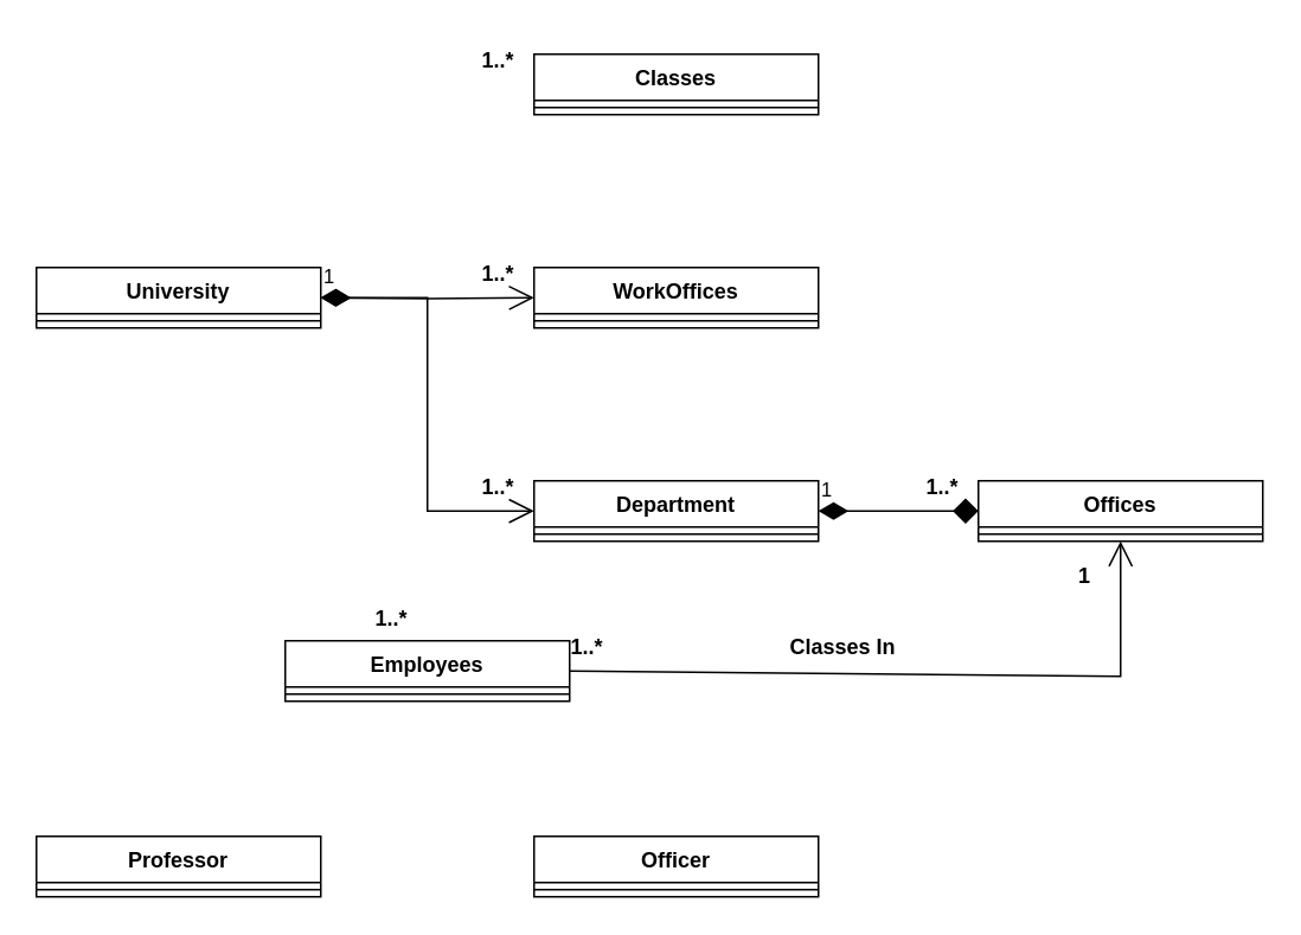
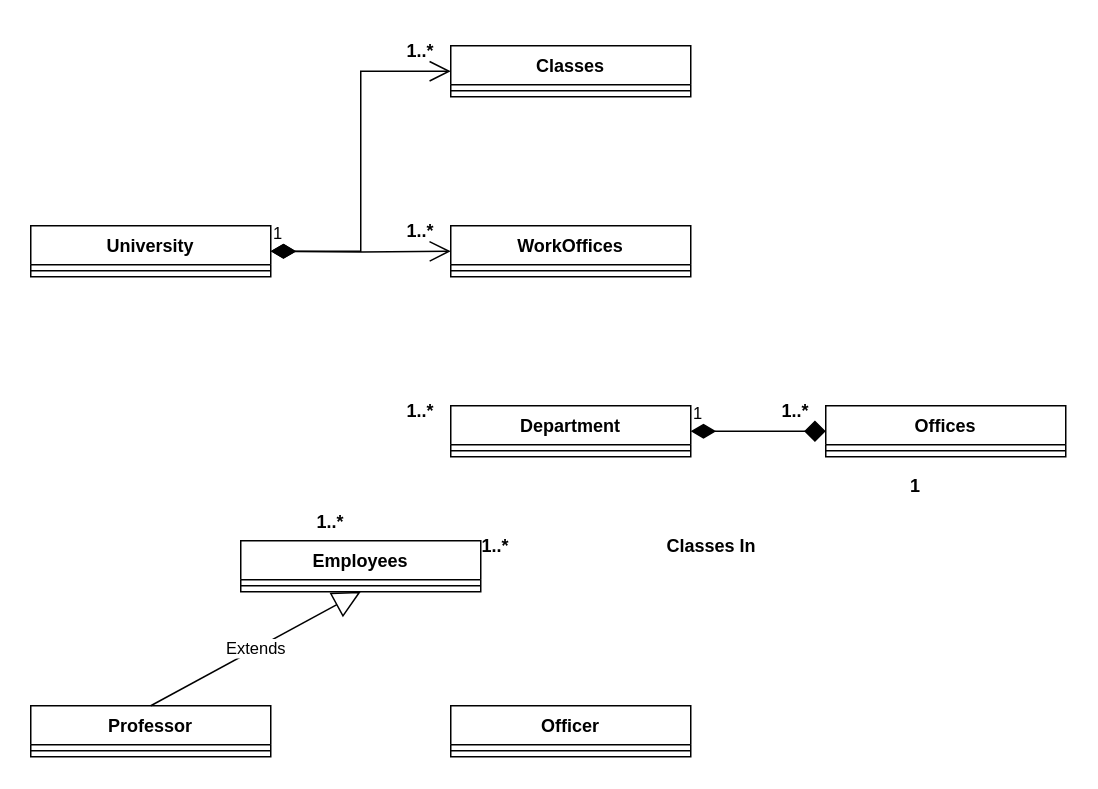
  <mxCell id="0" />
  <mxCell id="1" parent="0" />
  <mxCell id="2" value="University" style="swimlane;fontStyle=1;align=center;verticalAlign=top;childLayout=stackLayout;horizontal=1;startSize=26;horizontalStack=0;resizeParent=1;resizeParentMax=0;resizeLast=0;collapsible=1;marginBottom=0;" vertex="1" parent="1"><mxGeometry y="150" width="160" height="34" as="geometry" x="20" /></mxCell>
  <mxCell id="3" value="" style="line;strokeWidth=1;fillColor=none;align=left;verticalAlign=middle;spacingTop=-1;spacingLeft=3;spacingRight=3;rotatable=0;labelPosition=right;points=[];portConstraint=eastwest;strokeColor=inherit;" vertex="1" parent="2"><mxGeometry y="26" width="160" height="8" as="geometry" /></mxCell>
  <mxCell id="4" value="Classes" style="swimlane;fontStyle=1;align=center;verticalAlign=top;childLayout=stackLayout;horizontal=1;startSize=26;horizontalStack=0;resizeParent=1;resizeParentMax=0;resizeLast=0;collapsible=1;marginBottom=0;" vertex="1" parent="1"><mxGeometry x="300" y="30" width="160" height="34" as="geometry" /></mxCell>
  <mxCell id="5" value="" style="line;strokeWidth=1;fillColor=none;align=left;verticalAlign=middle;spacingTop=-1;spacingLeft=3;spacingRight=3;rotatable=0;labelPosition=right;points=[];portConstraint=eastwest;strokeColor=inherit;" vertex="1" parent="4"><mxGeometry y="26" width="160" height="8" as="geometry" /></mxCell>
  <mxCell id="6" value="WorkOffices" style="swimlane;fontStyle=1;align=center;verticalAlign=top;childLayout=stackLayout;horizontal=1;startSize=26;horizontalStack=0;resizeParent=1;resizeParentMax=0;resizeLast=0;collapsible=1;marginBottom=0;" vertex="1" parent="1"><mxGeometry x="300" y="150" width="160" height="34" as="geometry" /></mxCell>
  <mxCell id="7" value="" style="line;strokeWidth=1;fillColor=none;align=left;verticalAlign=middle;spacingTop=-1;spacingLeft=3;spacingRight=3;rotatable=0;labelPosition=right;points=[];portConstraint=eastwest;strokeColor=inherit;" vertex="1" parent="6"><mxGeometry y="26" width="160" height="8" as="geometry" /></mxCell>
  <mxCell id="8" value="Department" style="swimlane;fontStyle=1;align=center;verticalAlign=top;childLayout=stackLayout;horizontal=1;startSize=26;horizontalStack=0;resizeParent=1;resizeParentMax=0;resizeLast=0;collapsible=1;marginBottom=0;" vertex="1" parent="1"><mxGeometry x="300" y="270" width="160" height="34" as="geometry" /></mxCell>
  <mxCell id="9" value="" style="line;strokeWidth=1;fillColor=none;align=left;verticalAlign=middle;spacingTop=-1;spacingLeft=3;spacingRight=3;rotatable=0;labelPosition=right;points=[];portConstraint=eastwest;strokeColor=inherit;" vertex="1" parent="8"><mxGeometry y="26" width="160" height="8" as="geometry" /></mxCell>
- <mxCell id="10" value="1" style="endArrow=open;html=1;endSize=12;startArrow=diamondThin;startSize=14;startFill=1;edgeStyle=orthogonalEdgeStyle;align=left;verticalAlign=bottom;rounded=0;exitX=1;exitY=0.5;exitDx=0;exitDy=0;entryX=0;entryY=0.5;entryDx=0;entryDy=0;" edge="1" parent="1" source="2" target="8"><mxGeometry x="-1" y="3" relative="1" as="geometry"><mxPoint x="90" y="230" as="sourcePoint" /><mxPoint x="260" y="300" as="targetPoint" /></mxGeometry></mxCell>
  <mxCell id="11" value="1" style="endArrow=open;html=1;endSize=12;startArrow=diamondThin;startSize=14;startFill=1;edgeStyle=orthogonalEdgeStyle;align=left;verticalAlign=bottom;rounded=0;entryX=0;entryY=0.5;entryDx=0;entryDy=0;" edge="1" parent="1" target="6"><mxGeometry x="-1" y="3" relative="1" as="geometry"><mxPoint x="180" y="167" as="sourcePoint" /><mxPoint x="300" y="90" as="targetPoint" /></mxGeometry></mxCell>
+ <mxCell id="12" value="1" style="endArrow=open;html=1;endSize=12;startArrow=diamondThin;startSize=14;startFill=1;edgeStyle=orthogonalEdgeStyle;align=left;verticalAlign=bottom;rounded=0;entryX=0;entryY=0.5;entryDx=0;entryDy=0;exitX=1;exitY=0.5;exitDx=0;exitDy=0;" edge="1" parent="1" source="2" target="4"><mxGeometry x="-1" y="3" relative="1" as="geometry"><mxPoint x="120" y="70" as="sourcePoint" /><mxPoint x="280" y="70" as="targetPoint" /></mxGeometry></mxCell>
  <mxCell id="13" value="Offices&#10;" style="swimlane;fontStyle=1;align=center;verticalAlign=top;childLayout=stackLayout;horizontal=1;startSize=26;horizontalStack=0;resizeParent=1;resizeParentMax=0;resizeLast=0;collapsible=1;marginBottom=0;" vertex="1" parent="1"><mxGeometry x="550" y="270" width="160" height="34" as="geometry" /></mxCell>
  <mxCell id="14" value="" style="line;strokeWidth=1;fillColor=none;align=left;verticalAlign=middle;spacingTop=-1;spacingLeft=3;spacingRight=3;rotatable=0;labelPosition=right;points=[];portConstraint=eastwest;strokeColor=inherit;" vertex="1" parent="13"><mxGeometry y="26" width="160" height="8" as="geometry" /></mxCell>
  <mxCell id="15" value="1" style="endArrow=diamond;html=1;endSize=12;startArrow=diamondThin;startSize=14;startFill=1;edgeStyle=orthogonalEdgeStyle;align=left;verticalAlign=bottom;rounded=0;entryX=0;entryY=0.5;entryDx=0;entryDy=0;exitX=1;exitY=0.5;exitDx=0;exitDy=0;" edge="1" parent="1" source="8" target="13"><mxGeometry x="-1" y="3" relative="1" as="geometry"><mxPoint x="450" y="340" as="sourcePoint" /><mxPoint x="610" y="340" as="targetPoint" /></mxGeometry></mxCell>
  <mxCell id="16" value="Employees" style="swimlane;fontStyle=1;align=center;verticalAlign=top;childLayout=stackLayout;horizontal=1;startSize=26;horizontalStack=0;resizeParent=1;resizeParentMax=0;resizeLast=0;collapsible=1;marginBottom=0;" vertex="1" parent="1"><mxGeometry x="160" y="360" width="160" height="34" as="geometry" /></mxCell>
  <mxCell id="17" value="" style="line;strokeWidth=1;fillColor=none;align=left;verticalAlign=middle;spacingTop=-1;spacingLeft=3;spacingRight=3;rotatable=0;labelPosition=right;points=[];portConstraint=eastwest;strokeColor=inherit;" vertex="1" parent="16"><mxGeometry y="26" width="160" height="8" as="geometry" /></mxCell>
  <mxCell id="18" value="Professor" style="swimlane;fontStyle=1;align=center;verticalAlign=top;childLayout=stackLayout;horizontal=1;startSize=26;horizontalStack=0;resizeParent=1;resizeParentMax=0;resizeLast=0;collapsible=1;marginBottom=0;" vertex="1" parent="1"><mxGeometry y="470" width="160" height="34" as="geometry" x="20" /></mxCell>
  <mxCell id="19" value="" style="line;strokeWidth=1;fillColor=none;align=left;verticalAlign=middle;spacingTop=-1;spacingLeft=3;spacingRight=3;rotatable=0;labelPosition=right;points=[];portConstraint=eastwest;strokeColor=inherit;" vertex="1" parent="18"><mxGeometry y="26" width="160" height="8" as="geometry" /></mxCell>
  <mxCell id="20" value="Officer" style="swimlane;fontStyle=1;align=center;verticalAlign=top;childLayout=stackLayout;horizontal=1;startSize=26;horizontalStack=0;resizeParent=1;resizeParentMax=0;resizeLast=0;collapsible=1;marginBottom=0;" vertex="1" parent="1"><mxGeometry x="300" y="470" width="160" height="34" as="geometry" /></mxCell>
  <mxCell id="21" value="" style="line;strokeWidth=1;fillColor=none;align=left;verticalAlign=middle;spacingTop=-1;spacingLeft=3;spacingRight=3;rotatable=0;labelPosition=right;points=[];portConstraint=eastwest;strokeColor=inherit;" vertex="1" parent="20"><mxGeometry y="26" width="160" height="8" as="geometry" /></mxCell>
- <mxCell id="23" value="" style="endArrow=open;endFill=1;endSize=12;html=1;rounded=0;exitX=1;exitY=0.5;exitDx=0;exitDy=0;entryX=0.5;entryY=1;entryDx=0;entryDy=0;" edge="1" parent="1" source="16" target="13"><mxGeometry width="160" relative="1" as="geometry"><mxPoint x="370" y="370" as="sourcePoint" /><mxPoint x="530" y="370" as="targetPoint" /><Array as="points"><mxPoint x="630" y="380" /></Array></mxGeometry></mxCell>
+ <mxCell id="22" value="Extends" style="endArrow=block;endSize=16;endFill=0;html=1;rounded=0;entryX=0.5;entryY=1;entryDx=0;entryDy=0;exitX=0.5;exitY=0;exitDx=0;exitDy=0;" edge="1" parent="1" source="18" target="16"><mxGeometry width="160" relative="1" as="geometry"><mxPoint x="30" y="440" as="sourcePoint" /><mxPoint x="190" y="440" as="targetPoint" /></mxGeometry></mxCell>
  <mxCell id="24" value="Classes In" style="text;align=center;fontStyle=1;verticalAlign=middle;spacingLeft=3;spacingRight=3;strokeColor=none;rotatable=0;points=[[0,0.5],[1,0.5]];portConstraint=eastwest;" vertex="1" parent="1"><mxGeometry x="434" y="350" width="80" height="26" as="geometry" /></mxCell>
  <mxCell id="25" value="1..*" style="text;align=center;fontStyle=1;verticalAlign=middle;spacingLeft=3;spacingRight=3;strokeColor=none;rotatable=0;points=[[0,0.5],[1,0.5]];portConstraint=eastwest;" vertex="1" parent="1"><mxGeometry x="240" y="140" width="80" height="26" as="geometry" /></mxCell>
  <mxCell id="26" value="1..*" style="text;align=center;fontStyle=1;verticalAlign=middle;spacingLeft=3;spacingRight=3;strokeColor=none;rotatable=0;points=[[0,0.5],[1,0.5]];portConstraint=eastwest;" vertex="1" parent="1"><mxGeometry x="240" y="20" width="80" height="26" as="geometry" /></mxCell>
  <mxCell id="27" value="1..*" style="text;align=center;fontStyle=1;verticalAlign=middle;spacingLeft=3;spacingRight=3;strokeColor=none;rotatable=0;points=[[0,0.5],[1,0.5]];portConstraint=eastwest;" vertex="1" parent="1"><mxGeometry x="240" y="260" width="80" height="26" as="geometry" /></mxCell>
  <mxCell id="28" value="1..*" style="text;align=center;fontStyle=1;verticalAlign=middle;spacingLeft=3;spacingRight=3;strokeColor=none;rotatable=0;points=[[0,0.5],[1,0.5]];portConstraint=eastwest;" vertex="1" parent="1"><mxGeometry x="180" y="334" width="80" height="26" as="geometry" /></mxCell>
  <mxCell id="29" value="1..*" style="text;align=center;fontStyle=1;verticalAlign=middle;spacingLeft=3;spacingRight=3;strokeColor=none;rotatable=0;points=[[0,0.5],[1,0.5]];portConstraint=eastwest;" vertex="1" parent="1"><mxGeometry x="290" y="350" width="80" height="26" as="geometry" /></mxCell>
  <mxCell id="30" value="1..*" style="text;align=center;fontStyle=1;verticalAlign=middle;spacingLeft=3;spacingRight=3;strokeColor=none;rotatable=0;points=[[0,0.5],[1,0.5]];portConstraint=eastwest;" vertex="1" parent="1"><mxGeometry x="490" y="260" width="80" height="26" as="geometry" /></mxCell>
  <mxCell id="31" value="1" style="text;align=center;fontStyle=1;verticalAlign=middle;spacingLeft=3;spacingRight=3;strokeColor=none;rotatable=0;points=[[0,0.5],[1,0.5]];portConstraint=eastwest;" vertex="1" parent="1"><mxGeometry x="570" y="310" width="80" height="26" as="geometry" /></mxCell>
